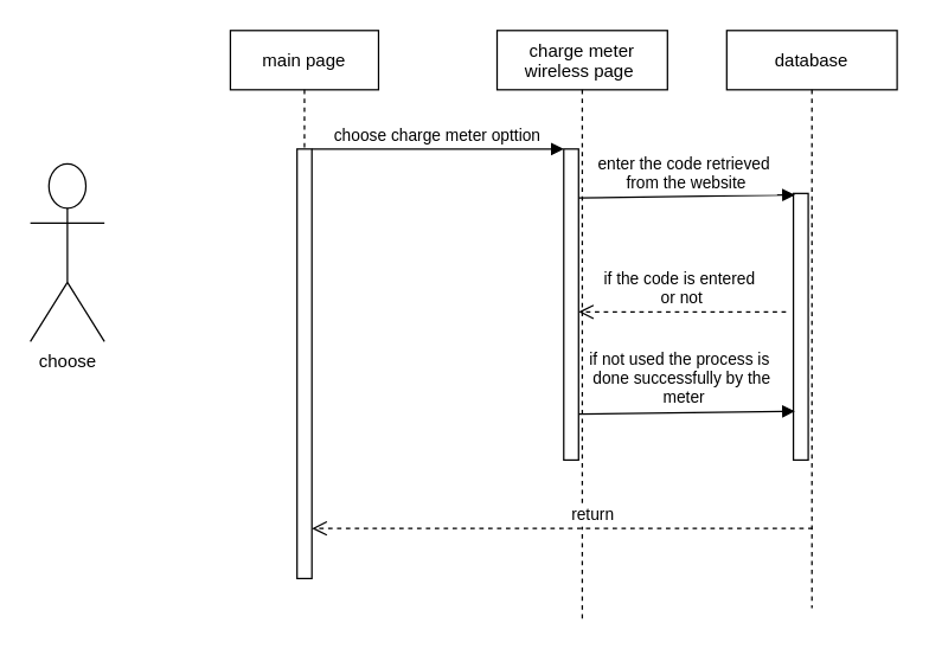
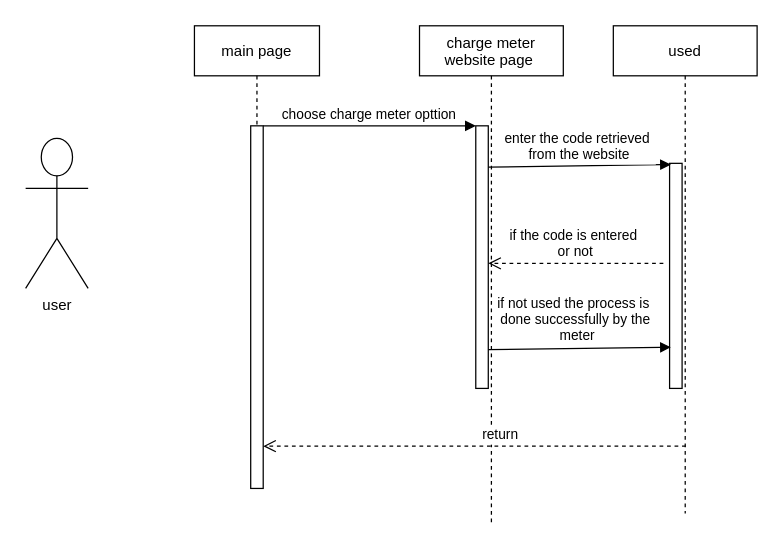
  <mxCell id="0" />
  <mxCell id="1" parent="0" />
  <mxCell id="2" value="main page" style="shape=umlLifeline;perimeter=lifelinePerimeter;container=1;collapsible=0;recursiveResize=0;rounded=0;shadow=0;strokeWidth=1;" vertex="1" parent="1"><mxGeometry x="155" y="20" width="100" height="370" as="geometry" /></mxCell>
  <mxCell id="3" value="" style="points=[];perimeter=orthogonalPerimeter;rounded=0;shadow=0;strokeWidth=1;" vertex="1" parent="2"><mxGeometry x="45" y="80" width="10" height="290" as="geometry" /></mxCell>
- <mxCell id="4" value="charge meter&#10;wireless page " style="shape=umlLifeline;perimeter=lifelinePerimeter;container=1;collapsible=0;recursiveResize=0;rounded=0;shadow=0;strokeWidth=1;" vertex="1" parent="1"><mxGeometry x="335" y="20" width="115" height="400" as="geometry" /></mxCell>
+ <mxCell id="4" value="charge meter&#10;website page " style="shape=umlLifeline;perimeter=lifelinePerimeter;container=1;collapsible=0;recursiveResize=0;rounded=0;shadow=0;strokeWidth=1;" vertex="1" parent="1"><mxGeometry x="335" y="20" width="115" height="400" as="geometry" /></mxCell>
  <mxCell id="5" value="" style="points=[];perimeter=orthogonalPerimeter;rounded=0;shadow=0;strokeWidth=1;" vertex="1" parent="4"><mxGeometry x="45" y="80" width="10" height="210" as="geometry" /></mxCell>
  <mxCell id="6" value="return" style="verticalAlign=bottom;endArrow=open;dashed=1;endSize=8;shadow=0;strokeWidth=1;exitX=0.504;exitY=0.862;exitDx=0;exitDy=0;exitPerimeter=0;" edge="1" parent="1" source="9" target="3"><mxGeometry x="-0.124" relative="1" as="geometry"><mxPoint x="310" y="176" as="targetPoint" /><mxPoint as="offset" /></mxGeometry></mxCell>
  <mxCell id="7" value="choose charge meter opttion" style="verticalAlign=bottom;endArrow=block;entryX=0;entryY=0;shadow=0;strokeWidth=1;" edge="1" parent="1" source="3" target="5"><mxGeometry relative="1" as="geometry"><mxPoint x="310" y="100" as="sourcePoint" /></mxGeometry></mxCell>
- <mxCell id="8" value="choose" style="shape=umlActor;verticalLabelPosition=bottom;labelBackgroundColor=#ffffff;verticalAlign=top;html=1;outlineConnect=0;" vertex="1" parent="1"><mxGeometry x="20" y="110" width="50" height="120" as="geometry" /></mxCell>
- <mxCell id="9" value="database" style="shape=umlLifeline;perimeter=lifelinePerimeter;container=1;collapsible=0;recursiveResize=0;rounded=0;shadow=0;strokeWidth=1;" vertex="1" parent="1"><mxGeometry x="490" y="20" width="115" height="390" as="geometry" /></mxCell>
+ <mxCell id="8" value="user" style="shape=umlActor;verticalLabelPosition=bottom;labelBackgroundColor=#ffffff;verticalAlign=top;html=1;outlineConnect=0;" vertex="1" parent="1"><mxGeometry x="20" y="110" width="50" height="120" as="geometry" /></mxCell>
+ <mxCell id="9" value="used" style="shape=umlLifeline;perimeter=lifelinePerimeter;container=1;collapsible=0;recursiveResize=0;rounded=0;shadow=0;strokeWidth=1;" vertex="1" parent="1"><mxGeometry x="490" y="20" width="115" height="390" as="geometry" /></mxCell>
  <mxCell id="10" value="" style="points=[];perimeter=orthogonalPerimeter;rounded=0;shadow=0;strokeWidth=1;" vertex="1" parent="9"><mxGeometry x="45" y="110" width="10" height="180" as="geometry" /></mxCell>
  <mxCell id="11" value="enter the code retrieved &#10;from the website" style="verticalAlign=bottom;endArrow=block;shadow=0;strokeWidth=1;entryX=0.1;entryY=0.175;entryDx=0;entryDy=0;entryPerimeter=0;" edge="1" parent="1"><mxGeometry relative="1" as="geometry"><mxPoint x="390" y="133" as="sourcePoint" /><mxPoint x="536" y="131" as="targetPoint" /></mxGeometry></mxCell>
  <mxCell id="12" value="if the code is entered &#10;or not" style="verticalAlign=bottom;endArrow=open;dashed=1;endSize=8;shadow=0;strokeWidth=1;" edge="1" parent="1"><mxGeometry relative="1" as="geometry"><mxPoint x="390" y="210" as="targetPoint" /><mxPoint x="530" y="210" as="sourcePoint" /></mxGeometry></mxCell>
  <mxCell id="13" value="if not used the process is &#10;done successfully by the&#10; meter" style="verticalAlign=bottom;endArrow=block;shadow=0;strokeWidth=1;entryX=0.1;entryY=0.175;entryDx=0;entryDy=0;entryPerimeter=0;" edge="1" parent="1"><mxGeometry x="-0.041" y="1" relative="1" as="geometry"><mxPoint x="390" y="279" as="sourcePoint" /><mxPoint x="536" y="277" as="targetPoint" /><mxPoint as="offset" /></mxGeometry></mxCell>
